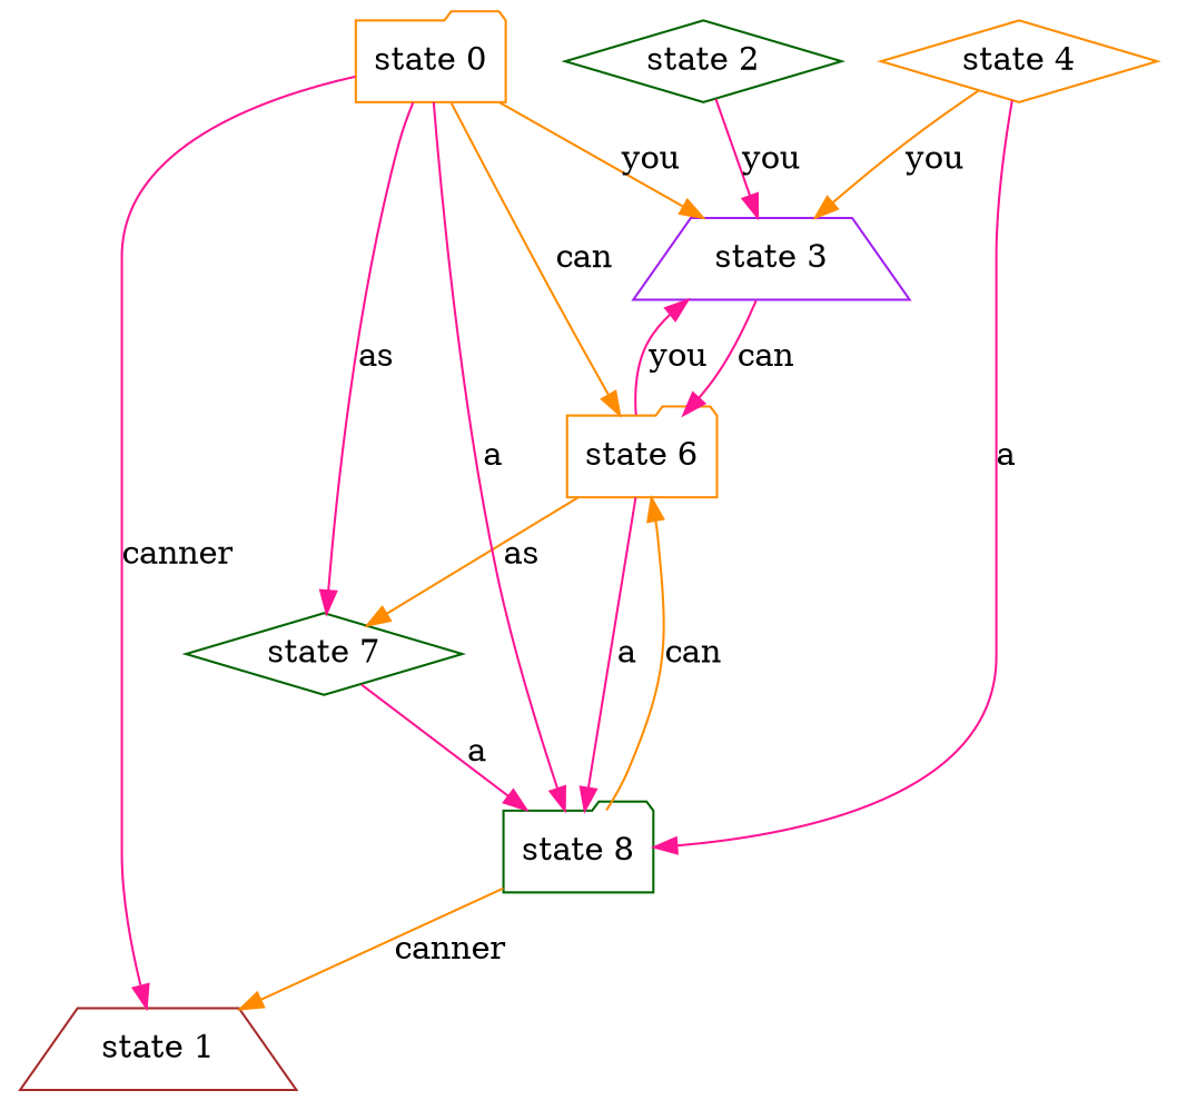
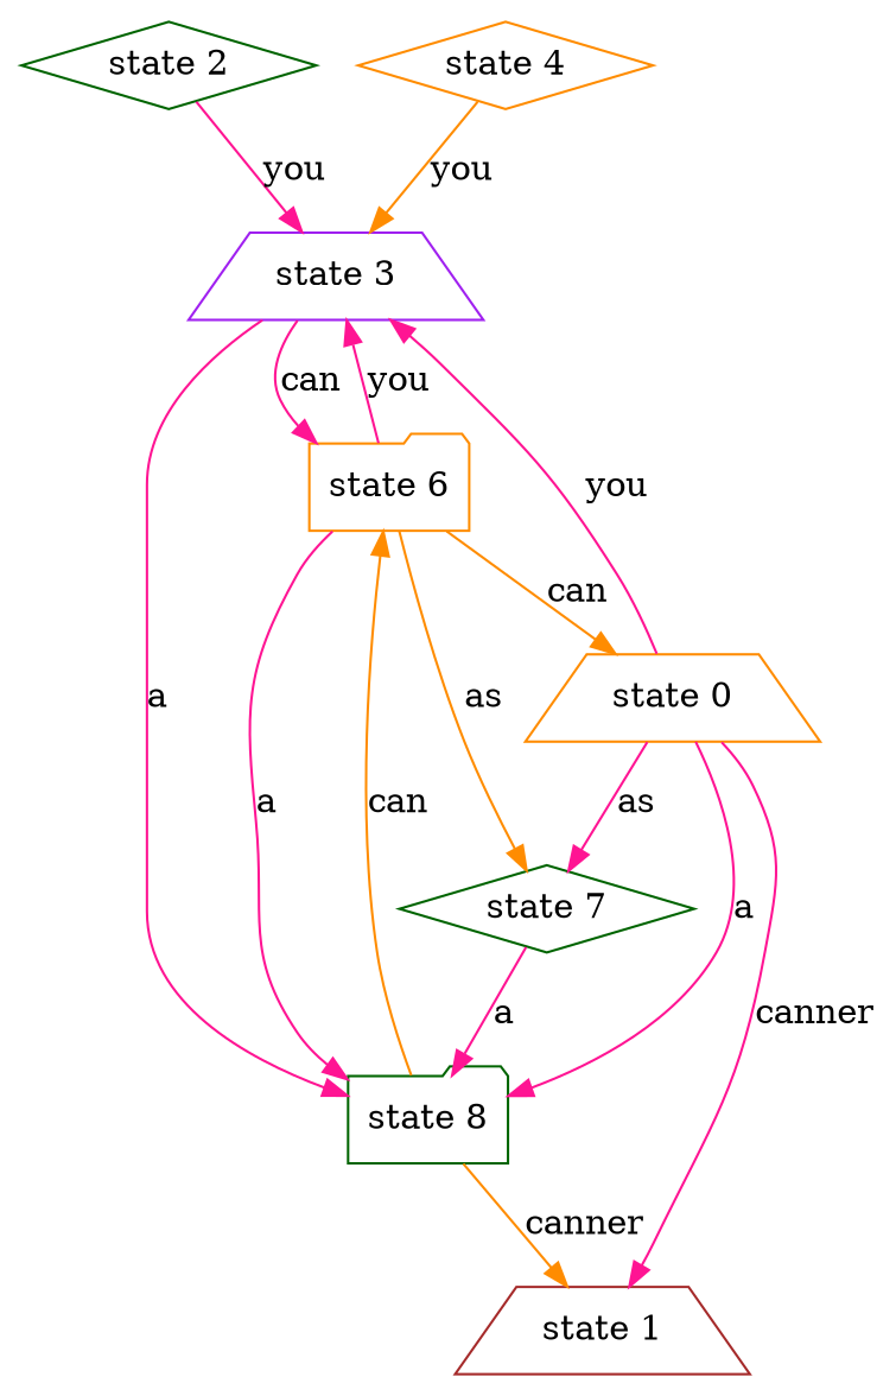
  digraph {
    node [color=darkgreen shape=trapezium]
    edge [color=deeppink]
    "state 3" [color=purple]
    "state 2" [shape=diamond]
    "state 6" [color=darkorange shape=folder]
    "state 8" [shape=folder]
    "state 7" [shape=diamond]
    "state 1" [color=brown]
    "state 4" [color=darkorange shape=diamond]
-   "state 0" [color=darkorange shape=folder]
+   "state 0" [color=darkorange]
    "state 3" -> "state 6" [label=can]
    "state 2" -> "state 3" [label=you]
    "state 6" -> "state 3" [label=you]
    "state 6" -> "state 8" [label=a]
    "state 6" -> "state 7" [color=darkorange label=as]
    "state 8" -> "state 6" [color=darkorange label=can]
    "state 8" -> "state 1" [color=darkorange label=canner]
    "state 7" -> "state 8" [label=a]
    "state 4" -> "state 3" [color=darkorange label=you]
-   "state 4" -> "state 8" [label=a]
-   "state 0" -> "state 3" [color=darkorange label=you]
-   "state 0" -> "state 6" [color=darkorange label=can]
+   "state 3" -> "state 8" [label=a]
+   "state 0" -> "state 3" [label=you]
+   "state 6" -> "state 0" [color=darkorange label=can]
    "state 0" -> "state 8" [label=a]
    "state 0" -> "state 7" [label=as]
    "state 0" -> "state 1" [label=canner]
  }
